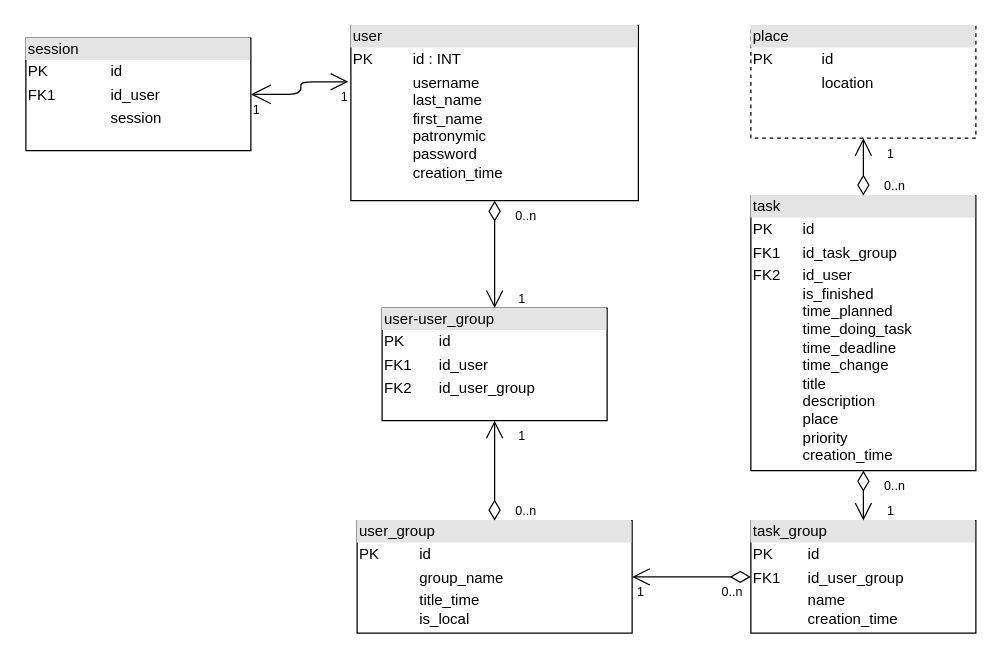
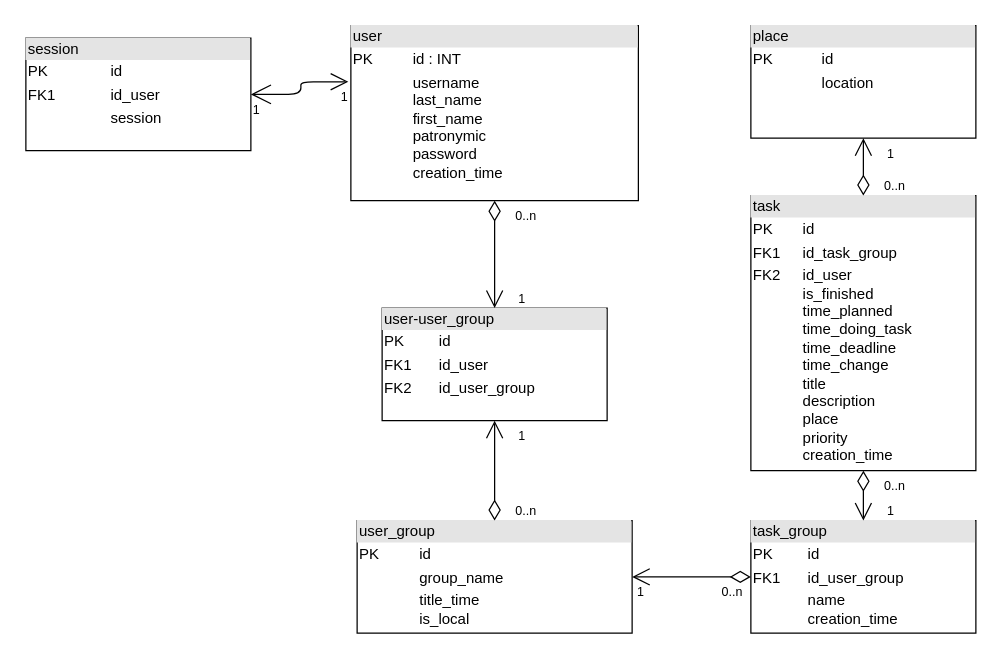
  <mxCell id="0" />
  <mxCell id="1" parent="0" />
  <mxCell id="2" value="&lt;div style=&quot;box-sizing: border-box ; width: 100% ; background: #e4e4e4 ; padding: 2px&quot;&gt;user&lt;/div&gt;&lt;table style=&quot;width: 100% ; font-size: 1em&quot; cellspacing=&quot;0&quot; cellpadding=&quot;2&quot;&gt;&lt;tbody&gt;&lt;tr&gt;&lt;td&gt;PK&lt;/td&gt;&lt;td&gt;id : INT&lt;br&gt;&lt;/td&gt;&lt;/tr&gt;&lt;tr&gt;&lt;td&gt;&lt;br&gt;&lt;/td&gt;&lt;td&gt;username&lt;br&gt;last_name&lt;br&gt;first_name&lt;br&gt;patronymic&lt;br&gt;password&lt;br&gt;creation_time&lt;br&gt;&lt;/td&gt;&lt;/tr&gt;&lt;tr&gt;&lt;td&gt;&lt;br&gt;&lt;/td&gt;&lt;td&gt;&lt;br&gt;&lt;/td&gt;&lt;/tr&gt;&lt;/tbody&gt;&lt;/table&gt;" style="verticalAlign=top;align=left;overflow=fill;html=1;" vertex="1" parent="1"><mxGeometry x="280" y="20" width="230" height="140" as="geometry" /></mxCell>
  <mxCell id="3" value="&lt;div style=&quot;box-sizing: border-box ; width: 100% ; background: #e4e4e4 ; padding: 2px&quot;&gt;session&lt;/div&gt;&lt;table style=&quot;width: 100% ; font-size: 1em&quot; cellspacing=&quot;0&quot; cellpadding=&quot;2&quot;&gt;&lt;tbody&gt;&lt;tr&gt;&lt;td&gt;PK&lt;/td&gt;&lt;td&gt;id&lt;/td&gt;&lt;/tr&gt;&lt;tr&gt;&lt;td&gt;FK1&lt;/td&gt;&lt;td&gt;id_user&lt;br&gt;&lt;/td&gt;&lt;/tr&gt;&lt;tr&gt;&lt;td&gt;&lt;br&gt;&lt;/td&gt;&lt;td&gt;session&lt;/td&gt;&lt;/tr&gt;&lt;/tbody&gt;&lt;/table&gt;" style="verticalAlign=top;align=left;overflow=fill;html=1;" vertex="1" parent="1"><mxGeometry x="20" y="30" width="180" height="90" as="geometry" /></mxCell>
  <mxCell id="4" value="" style="endArrow=open;endSize=12;startArrow=open;startSize=14;startFill=0;edgeStyle=orthogonalEdgeStyle;html=1;exitX=1;exitY=0.5;exitDx=0;exitDy=0;entryX=-0.009;entryY=0.321;entryDx=0;entryDy=0;entryPerimeter=0;" edge="1" parent="1" source="3" target="2"><mxGeometry y="75" relative="1" as="geometry"><mxPoint x="-60" y="186" as="sourcePoint" /><mxPoint x="270" y="66" as="targetPoint" /><mxPoint as="offset" /></mxGeometry></mxCell>
  <mxCell id="5" value="1" style="resizable=0;html=1;align=left;verticalAlign=top;labelBackgroundColor=#ffffff;fontSize=10;" connectable="0" vertex="1" parent="4"><mxGeometry x="-1" relative="1" as="geometry" /></mxCell>
  <mxCell id="6" value="1" style="resizable=0;html=1;align=right;verticalAlign=top;labelBackgroundColor=#ffffff;fontSize=10;" connectable="0" vertex="1" parent="4"><mxGeometry x="1" relative="1" as="geometry" /></mxCell>
  <mxCell id="7" value="&lt;div style=&quot;box-sizing: border-box ; width: 100% ; background: #e4e4e4 ; padding: 2px&quot;&gt;user_group&lt;/div&gt;&lt;table style=&quot;width: 100% ; font-size: 1em&quot; cellspacing=&quot;0&quot; cellpadding=&quot;2&quot;&gt;&lt;tbody&gt;&lt;tr&gt;&lt;td&gt;PK&lt;/td&gt;&lt;td&gt;id&lt;/td&gt;&lt;/tr&gt;&lt;tr&gt;&lt;td&gt;&lt;br&gt;&lt;/td&gt;&lt;td&gt;group_name&lt;/td&gt;&lt;/tr&gt;&lt;tr&gt;&lt;td&gt;&lt;br&gt;&lt;/td&gt;&lt;td&gt;title_time&lt;br&gt;is_local&lt;br&gt;&lt;/td&gt;&lt;/tr&gt;&lt;/tbody&gt;&lt;/table&gt;" style="verticalAlign=top;align=left;overflow=fill;html=1;" vertex="1" parent="1"><mxGeometry x="285" y="416" width="220" height="90" as="geometry" /></mxCell>
  <mxCell id="8" value="&lt;div style=&quot;box-sizing: border-box ; width: 100% ; background: #e4e4e4 ; padding: 2px&quot;&gt;user-user_group&lt;/div&gt;&lt;table style=&quot;width: 100% ; font-size: 1em&quot; cellspacing=&quot;0&quot; cellpadding=&quot;2&quot;&gt;&lt;tbody&gt;&lt;tr&gt;&lt;td&gt;PK&lt;/td&gt;&lt;td&gt;id&lt;/td&gt;&lt;/tr&gt;&lt;tr&gt;&lt;td&gt;FK1&lt;/td&gt;&lt;td&gt;id_user&lt;br&gt;&lt;/td&gt;&lt;/tr&gt;&lt;tr&gt;&lt;td&gt;FK2&lt;/td&gt;&lt;td&gt;id_user_group&lt;/td&gt;&lt;/tr&gt;&lt;/tbody&gt;&lt;/table&gt;" style="verticalAlign=top;align=left;overflow=fill;html=1;" vertex="1" parent="1"><mxGeometry x="305" y="246" width="180" height="90" as="geometry" /></mxCell>
  <mxCell id="9" value="" style="endArrow=open;html=1;endSize=12;startArrow=diamondThin;startSize=14;startFill=0;edgeStyle=orthogonalEdgeStyle;exitX=0.5;exitY=1;exitDx=0;exitDy=0;entryX=0.5;entryY=0;entryDx=0;entryDy=0;" edge="1" parent="1" source="2" target="8"><mxGeometry x="0.25" y="-115" relative="1" as="geometry"><mxPoint x="-60" y="526" as="sourcePoint" /><mxPoint x="100" y="526" as="targetPoint" /><mxPoint as="offset" /></mxGeometry></mxCell>
  <mxCell id="10" value="0..n" style="resizable=0;html=1;align=left;verticalAlign=top;labelBackgroundColor=#ffffff;fontSize=10;" connectable="0" vertex="1" parent="9"><mxGeometry x="-1" relative="1" as="geometry"><mxPoint x="15" as="offset" /></mxGeometry></mxCell>
  <mxCell id="11" value="1" style="resizable=0;html=1;align=right;verticalAlign=top;labelBackgroundColor=#ffffff;fontSize=10;" connectable="0" vertex="1" parent="9"><mxGeometry x="1" relative="1" as="geometry"><mxPoint x="25" y="-20" as="offset" /></mxGeometry></mxCell>
  <mxCell id="12" value="" style="endArrow=open;html=1;endSize=12;startArrow=diamondThin;startSize=14;startFill=0;edgeStyle=orthogonalEdgeStyle;exitX=0.5;exitY=0;exitDx=0;exitDy=0;entryX=0.5;entryY=1;entryDx=0;entryDy=0;" edge="1" parent="1" source="7" target="8"><mxGeometry x="0.25" y="-115" relative="1" as="geometry"><mxPoint x="405" y="176" as="sourcePoint" /><mxPoint x="395" y="346" as="targetPoint" /><mxPoint as="offset" /></mxGeometry></mxCell>
  <mxCell id="13" value="0..n" style="resizable=0;html=1;align=left;verticalAlign=top;labelBackgroundColor=#ffffff;fontSize=10;" connectable="0" vertex="1" parent="12"><mxGeometry x="-1" relative="1" as="geometry"><mxPoint x="15" y="-20" as="offset" /></mxGeometry></mxCell>
  <mxCell id="14" value="1" style="resizable=0;html=1;align=right;verticalAlign=top;labelBackgroundColor=#ffffff;fontSize=10;" connectable="0" vertex="1" parent="12"><mxGeometry x="1" relative="1" as="geometry"><mxPoint x="25" as="offset" /></mxGeometry></mxCell>
  <mxCell id="15" value="&lt;div style=&quot;box-sizing: border-box ; width: 100% ; background: #e4e4e4 ; padding: 2px&quot;&gt;task_group&lt;/div&gt;&lt;table style=&quot;width: 100% ; font-size: 1em&quot; cellspacing=&quot;0&quot; cellpadding=&quot;2&quot;&gt;&lt;tbody&gt;&lt;tr&gt;&lt;td&gt;PK&lt;/td&gt;&lt;td&gt;id&lt;/td&gt;&lt;/tr&gt;&lt;tr&gt;&lt;td&gt;FK1&lt;/td&gt;&lt;td&gt;id_user_group&lt;br&gt;&lt;/td&gt;&lt;/tr&gt;&lt;tr&gt;&lt;td&gt;&lt;br&gt;&lt;/td&gt;&lt;td&gt;name&lt;br&gt;creation_time&lt;br&gt;&lt;/td&gt;&lt;/tr&gt;&lt;/tbody&gt;&lt;/table&gt;" style="verticalAlign=top;align=left;overflow=fill;html=1;" vertex="1" parent="1"><mxGeometry x="600" y="416" width="180" height="90" as="geometry" /></mxCell>
  <mxCell id="16" value="" style="endArrow=open;html=1;endSize=12;startArrow=diamondThin;startSize=14;startFill=0;edgeStyle=orthogonalEdgeStyle;exitX=0;exitY=0.5;exitDx=0;exitDy=0;entryX=1;entryY=0.5;entryDx=0;entryDy=0;" edge="1" parent="1" source="15" target="7"><mxGeometry x="-0.5" y="-135" relative="1" as="geometry"><mxPoint x="40" y="526" as="sourcePoint" /><mxPoint x="510" y="461" as="targetPoint" /><mxPoint as="offset" /></mxGeometry></mxCell>
  <mxCell id="17" value="0..n" style="resizable=0;html=1;align=left;verticalAlign=top;labelBackgroundColor=#ffffff;fontSize=10;" connectable="0" vertex="1" parent="16"><mxGeometry x="-1" relative="1" as="geometry"><mxPoint x="-25" as="offset" /></mxGeometry></mxCell>
  <mxCell id="18" value="1" style="resizable=0;html=1;align=right;verticalAlign=top;labelBackgroundColor=#ffffff;fontSize=10;" connectable="0" vertex="1" parent="16"><mxGeometry x="1" relative="1" as="geometry"><mxPoint x="10" as="offset" /></mxGeometry></mxCell>
  <mxCell id="19" value="&lt;div style=&quot;box-sizing: border-box ; width: 100% ; background: #e4e4e4 ; padding: 2px&quot;&gt;task&lt;br&gt;&lt;/div&gt;&lt;table style=&quot;width: 100% ; font-size: 1em&quot; cellspacing=&quot;0&quot; cellpadding=&quot;2&quot;&gt;&lt;tbody&gt;&lt;tr&gt;&lt;td&gt;PK&lt;/td&gt;&lt;td&gt;id&lt;/td&gt;&lt;/tr&gt;&lt;tr&gt;&lt;td&gt;FK1&lt;/td&gt;&lt;td&gt;id_task_group&lt;/td&gt;&lt;/tr&gt;&lt;tr&gt;&lt;td&gt;FK2&lt;br&gt;&lt;br&gt;&lt;br&gt;&lt;br&gt;&lt;br&gt;&lt;br&gt;&lt;br&gt;&lt;br&gt;&lt;br&gt;&lt;br&gt;&lt;br&gt;&lt;br&gt;&lt;br&gt;&lt;/td&gt;&lt;td&gt;id_user&lt;br&gt;is_finished&lt;br&gt;time_planned&lt;br&gt;time_doing_task&lt;br&gt;time_deadline&lt;br&gt;time_change&lt;br&gt;title&lt;br&gt;description&lt;br&gt;place&lt;br&gt;priority&lt;br&gt;creation_time&lt;br&gt;&lt;br&gt;&lt;br&gt;&lt;/td&gt;&lt;/tr&gt;&lt;/tbody&gt;&lt;/table&gt;" style="verticalAlign=top;align=left;overflow=fill;html=1;" vertex="1" parent="1"><mxGeometry x="600" y="156" width="180" height="220" as="geometry" /></mxCell>
  <mxCell id="20" value="" style="endArrow=open;html=1;endSize=12;startArrow=diamondThin;startSize=14;startFill=0;edgeStyle=orthogonalEdgeStyle;entryX=0.5;entryY=0;entryDx=0;entryDy=0;exitX=0.5;exitY=1;exitDx=0;exitDy=0;" edge="1" parent="1" source="19" target="15"><mxGeometry x="0.25" y="-115" relative="1" as="geometry"><mxPoint x="690" y="376" as="sourcePoint" /><mxPoint x="405" y="256" as="targetPoint" /><mxPoint as="offset" /></mxGeometry></mxCell>
  <mxCell id="21" value="0..n" style="resizable=0;html=1;align=left;verticalAlign=top;labelBackgroundColor=#ffffff;fontSize=10;" connectable="0" vertex="1" parent="20"><mxGeometry x="-1" relative="1" as="geometry"><mxPoint x="15" as="offset" /></mxGeometry></mxCell>
  <mxCell id="22" value="1" style="resizable=0;html=1;align=right;verticalAlign=top;labelBackgroundColor=#ffffff;fontSize=10;" connectable="0" vertex="1" parent="20"><mxGeometry x="1" relative="1" as="geometry"><mxPoint x="25" y="-20" as="offset" /></mxGeometry></mxCell>
- <mxCell id="23" value="&lt;div style=&quot;box-sizing: border-box ; width: 100% ; background: #e4e4e4 ; padding: 2px&quot;&gt;place&lt;br&gt;&lt;/div&gt;&lt;table style=&quot;width: 100% ; font-size: 1em&quot; cellspacing=&quot;0&quot; cellpadding=&quot;2&quot;&gt;&lt;tbody&gt;&lt;tr&gt;&lt;td&gt;PK&lt;/td&gt;&lt;td&gt;id&lt;/td&gt;&lt;/tr&gt;&lt;tr&gt;&lt;td&gt;&lt;br&gt;&lt;/td&gt;&lt;td&gt;location&lt;/td&gt;&lt;/tr&gt;&lt;tr&gt;&lt;td&gt;&lt;br&gt;&lt;/td&gt;&lt;td&gt;&lt;br&gt;&lt;/td&gt;&lt;/tr&gt;&lt;/tbody&gt;&lt;/table&gt;" style="verticalAlign=top;align=left;overflow=fill;html=1;dashed=1;" vertex="1" parent="1"><mxGeometry x="600" y="20" width="180" height="90" as="geometry" /></mxCell>
+ <mxCell id="23" value="&lt;div style=&quot;box-sizing: border-box ; width: 100% ; background: #e4e4e4 ; padding: 2px&quot;&gt;place&lt;br&gt;&lt;/div&gt;&lt;table style=&quot;width: 100% ; font-size: 1em&quot; cellspacing=&quot;0&quot; cellpadding=&quot;2&quot;&gt;&lt;tbody&gt;&lt;tr&gt;&lt;td&gt;PK&lt;/td&gt;&lt;td&gt;id&lt;/td&gt;&lt;/tr&gt;&lt;tr&gt;&lt;td&gt;&lt;br&gt;&lt;/td&gt;&lt;td&gt;location&lt;/td&gt;&lt;/tr&gt;&lt;tr&gt;&lt;td&gt;&lt;br&gt;&lt;/td&gt;&lt;td&gt;&lt;br&gt;&lt;/td&gt;&lt;/tr&gt;&lt;/tbody&gt;&lt;/table&gt;" style="verticalAlign=top;align=left;overflow=fill;html=1;" vertex="1" parent="1"><mxGeometry x="600" y="20" width="180" height="90" as="geometry" /></mxCell>
  <mxCell id="24" value="" style="endArrow=open;html=1;endSize=12;startArrow=diamondThin;startSize=14;startFill=0;edgeStyle=orthogonalEdgeStyle;entryX=0.5;entryY=1;entryDx=0;entryDy=0;exitX=0.5;exitY=0;exitDx=0;exitDy=0;" edge="1" parent="1" source="19" target="23"><mxGeometry x="0.25" y="-115" relative="1" as="geometry"><mxPoint x="690" y="136" as="sourcePoint" /><mxPoint x="405" y="346" as="targetPoint" /><mxPoint as="offset" /></mxGeometry></mxCell>
  <mxCell id="25" value="0..n" style="resizable=0;html=1;align=left;verticalAlign=top;labelBackgroundColor=#ffffff;fontSize=10;" connectable="0" vertex="1" parent="24"><mxGeometry x="-1" relative="1" as="geometry"><mxPoint x="15" y="-20" as="offset" /></mxGeometry></mxCell>
  <mxCell id="26" value="1" style="resizable=0;html=1;align=right;verticalAlign=top;labelBackgroundColor=#ffffff;fontSize=10;" connectable="0" vertex="1" parent="24"><mxGeometry x="1" relative="1" as="geometry"><mxPoint x="25" as="offset" /></mxGeometry></mxCell>
